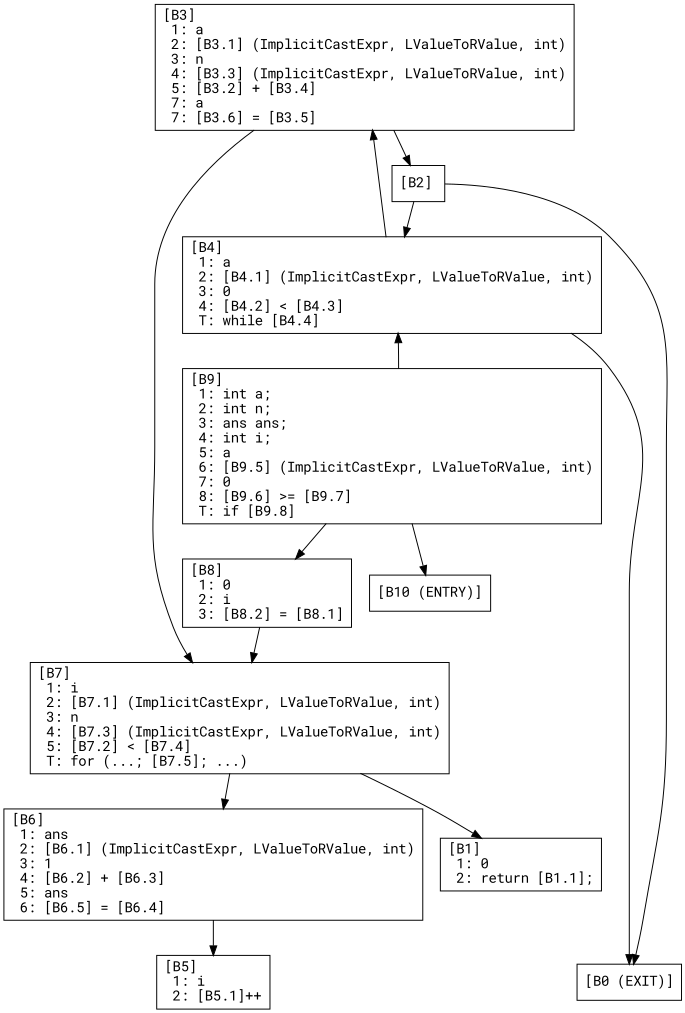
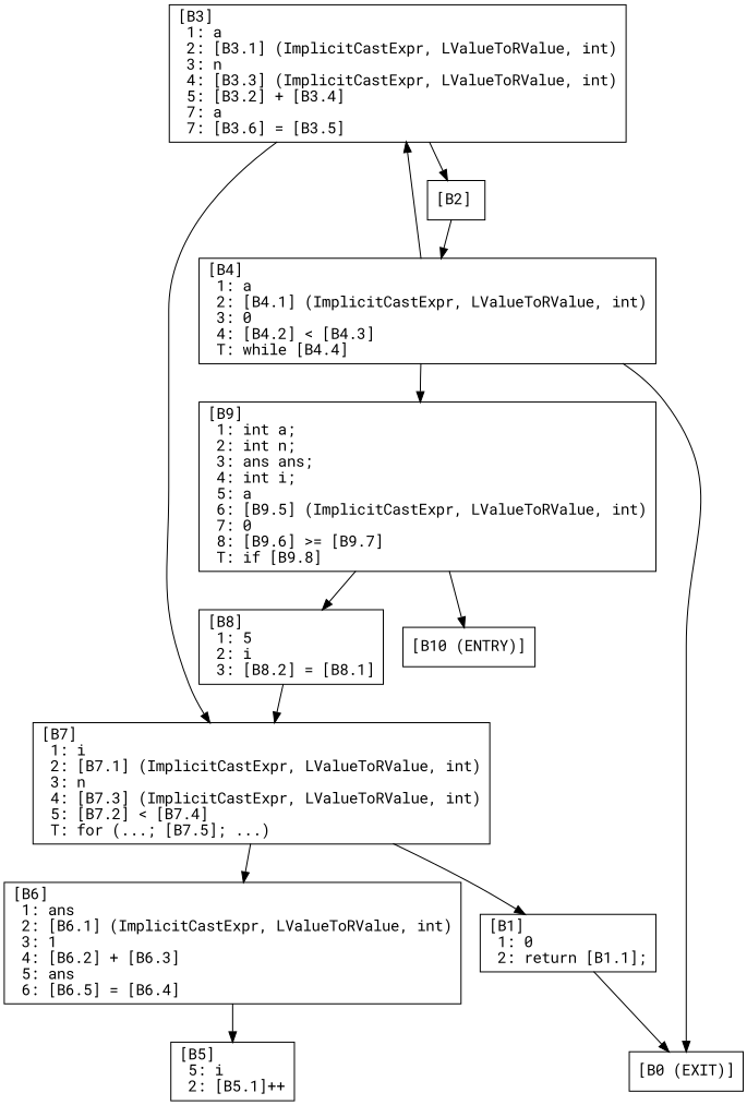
  digraph {
    fontname="Roboto Mono"
    node [fontname="Roboto Mono" shape=record]
    edge [fontname="Roboto Mono"]
    n1 [label="{ [B0 (EXIT)]\l}"]
    n2 [label="{ [B1]\l  1: 0\l  2: return [B1.1];\l}"]
    n3 [label="{ [B2]\l}"]
    n4 [label="{ [B4]\l  1: a\l  2: [B4.1] (ImplicitCastExpr, LValueToRValue, int)\l  3: 0\l  4: [B4.2] \< [B4.3]\l   T: while [B4.4]\l}"]
    n5 [label="{ [B3]\l  1: a\l  2: [B3.1] (ImplicitCastExpr, LValueToRValue, int)\l  3: n\l  4: [B3.3] (ImplicitCastExpr, LValueToRValue, int)\l  5: [B3.2] + [B3.4]\l  7: a\l  7: [B3.6] = [B3.5]\l}"]
    n6 [label="{ [B7]\l  1: i\l  2: [B7.1] (ImplicitCastExpr, LValueToRValue, int)\l  3: n\l  4: [B7.3] (ImplicitCastExpr, LValueToRValue, int)\l  5: [B7.2] \< [B7.4]\l   T: for (...; [B7.5]; ...)\l}"]
-   n7 [label="{ [B5]\l  1: i\l  2: [B5.1]++\l}"]
+   n7 [label="{ [B5]\l  5: i\l  2: [B5.1]++\l}"]
    n8 [label="{ [B6]\l  1: ans\l  2: [B6.1] (ImplicitCastExpr, LValueToRValue, int)\l  3: 1\l  4: [B6.2] + [B6.3]\l  5: ans\l  6: [B6.5] = [B6.4]\l}"]
-   n9 [label="{ [B8]\l  1: 0\l  2: i\l  3: [B8.2] = [B8.1]\l}"]
+   n9 [label="{ [B8]\l  1: 5\l  2: i\l  3: [B8.2] = [B8.1]\l}"]
    n10 [label="{ [B9]\l  1: int a;\l  2: int n;\l  3: ans ans;\l  4: int i;\l  5: a\l  6: [B9.5] (ImplicitCastExpr, LValueToRValue, int)\l  7: 0\l  8: [B9.6] \>= [B9.7]\l   T: if [B9.8]\l}"]
    n11 [label="{ [B10 (ENTRY)]\l}"]
-   n3 -> n1
+   n2 -> n1
    n3 -> n4
    n4 -> n1
    n4 -> n5
    n5 -> n3
    n5 -> n6
    n6 -> n2
    n6 -> n8
    n8 -> n7
    n9 -> n6
-   n10 -> n4
+   n4 -> n10
    n10 -> n9
    n10 -> n11
  }
